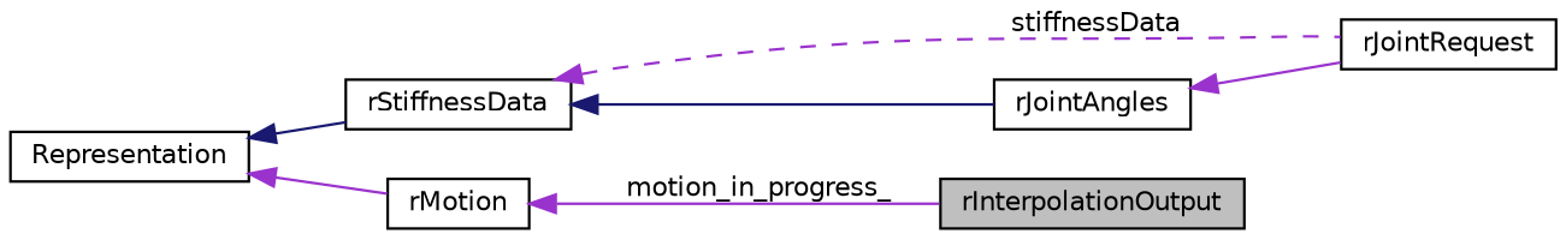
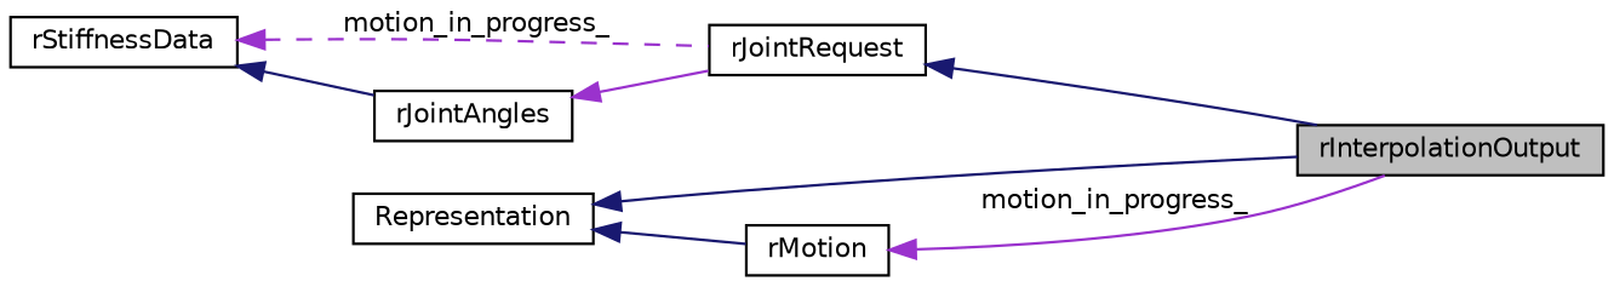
  digraph {
    rankdir=LR
    node [color=black fillcolor=white fontname=Helvetica fontsize=10 shape=record style=filled]
    edge [color=midnightblue dir=back fontname=Helvetica fontsize=10 labelfontname=Helvetica labelfontsize=10 style=solid]
    n1 [fillcolor=grey75 fontcolor=black height=0.2 label=rInterpolationOutput width=0.4]
    n2 [height=0.2 label=rJointRequest width=0.4]
    n3 [height=0.2 label=rJointAngles width=0.4]
    n4 [height=0.2 label=Representation width=0.4]
    n5 [height=0.2 label=rStiffnessData width=0.4]
    n6 [height=0.2 label=rMotion width=0.4]
+   n2 -> n1
    n3 -> n2 [color=darkorchid3]
-   n4 -> n5
-   n4 -> n6 [color=darkorchid3]
-   n5 -> n2 [color=darkorchid3 label=" stiffnessData" style=dashed]
+   n4 -> n1
+   n4 -> n6
+   n5 -> n2 [color=darkorchid3 label=" motion_in_progress_" style=dashed]
    n5 -> n3
    n6 -> n1 [color=darkorchid3 label=" motion_in_progress_"]
  }
